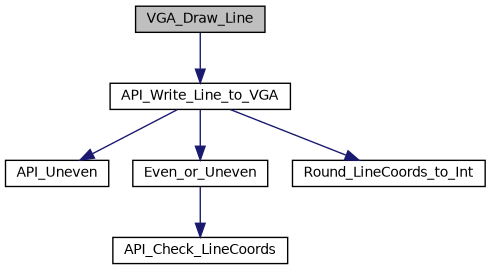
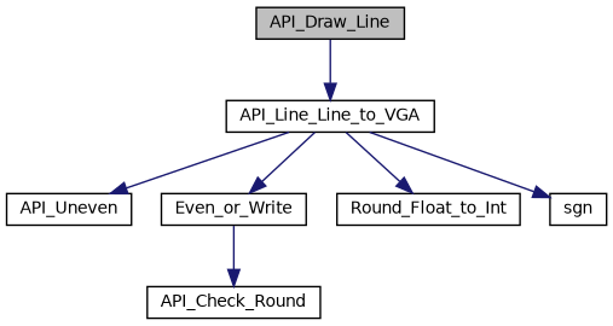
  digraph {
    rankdir=TB
    node [color=black fillcolor=white fontname=Helvetica fontsize=10 shape=record style=filled]
    edge [color=midnightblue fontname=Helvetica fontsize=10 labelfontname=Helvetica labelfontsize=10 style=solid]
-   n1 [fillcolor=grey75 fontcolor=black height=0.2 label=VGA_Draw_Line width=0.4]
-   n2 [height=0.2 label=API_Write_Line_to_VGA width=0.4]
-   n3 [height=0.2 label=API_Check_LineCoords width=0.4]
+   n1 [fillcolor=grey75 fontcolor=black height=0.2 label=API_Draw_Line width=0.4]
+   n2 [height=0.2 label=API_Line_Line_to_VGA width=0.4]
+   n3 [height=0.2 label=API_Check_Round width=0.4]
    n4 [height=0.2 label=API_Uneven width=0.4]
-   n5 [height=0.2 label=Even_or_Uneven width=0.4]
-   n6 [height=0.2 label=Round_LineCoords_to_Int width=0.4]
+   n5 [height=0.2 label=Even_or_Write width=0.4]
+   n6 [height=0.2 label=Round_Float_to_Int width=0.4]
+   n7 [height=0.2 label=sgn width=0.4]
    n1 -> n2
    n2 -> n4
    n2 -> n5
    n2 -> n6
+   n2 -> n7
    n5 -> n3
  }
